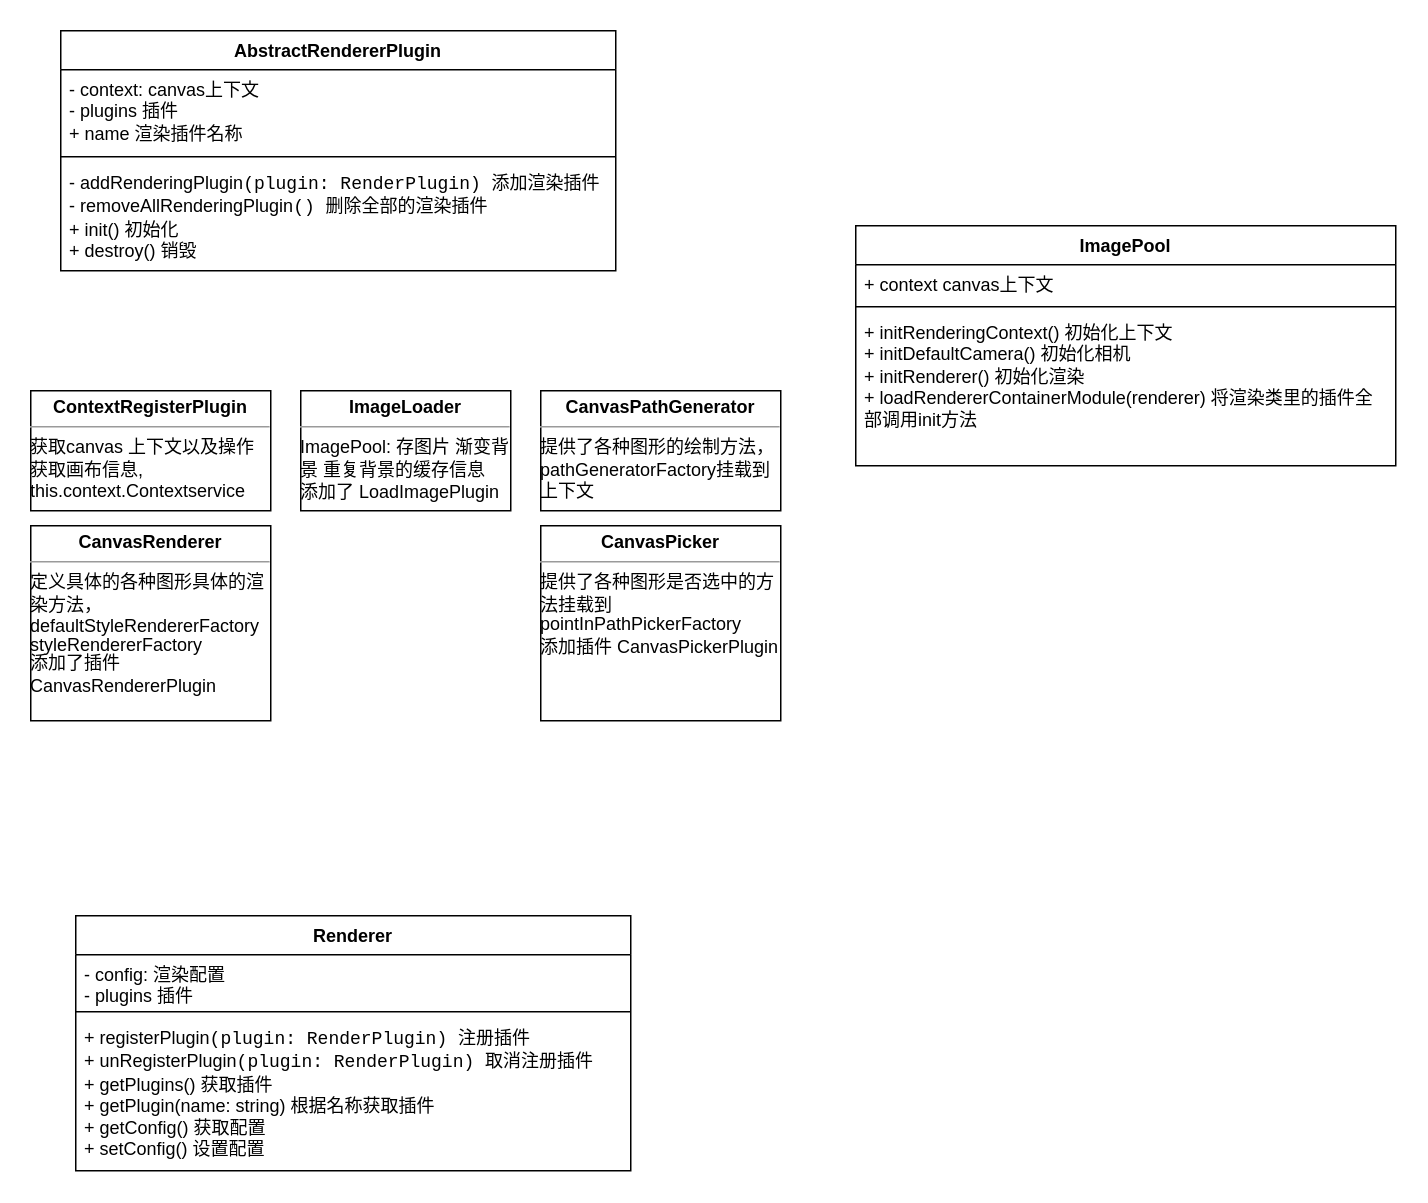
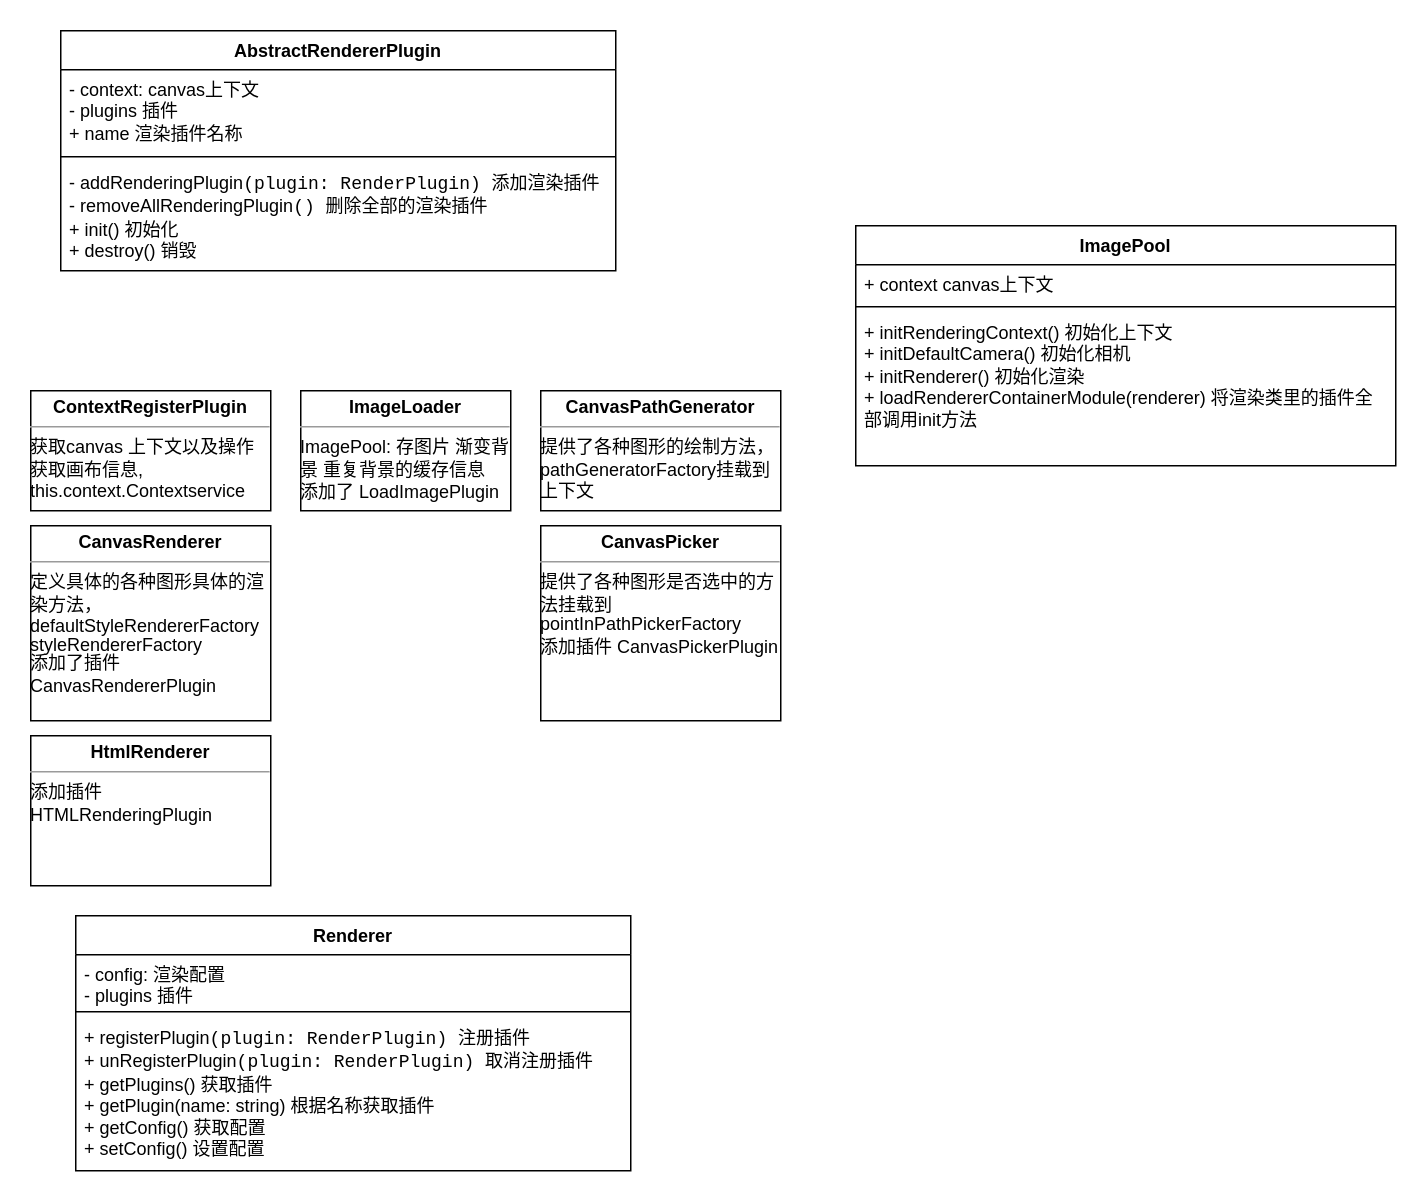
  <mxCell id="0" />
  <mxCell id="1" parent="0" />
  <mxCell id="2" value="Renderer" style="swimlane;fontStyle=1;align=center;verticalAlign=top;childLayout=stackLayout;horizontal=1;startSize=26;horizontalStack=0;resizeParent=1;resizeParentMax=0;resizeLast=0;collapsible=1;marginBottom=0;whiteSpace=wrap;html=1;" vertex="1" parent="1"><mxGeometry x="50" y="610" width="370" height="170" as="geometry" /></mxCell>
  <mxCell id="3" value="- config: 渲染配置&lt;br&gt;- plugins 插件" style="text;strokeColor=none;fillColor=none;align=left;verticalAlign=top;spacingLeft=4;spacingRight=4;overflow=hidden;rotatable=0;points=[[0,0.5],[1,0.5]];portConstraint=eastwest;whiteSpace=wrap;html=1;" vertex="1" parent="2"><mxGeometry y="26" width="370" height="34" as="geometry" /></mxCell>
  <mxCell id="4" value="" style="line;strokeWidth=1;fillColor=none;align=left;verticalAlign=middle;spacingTop=-1;spacingLeft=3;spacingRight=3;rotatable=0;labelPosition=right;points=[];portConstraint=eastwest;strokeColor=inherit;" vertex="1" parent="2"><mxGeometry y="60" width="370" height="8" as="geometry" /></mxCell>
  <mxCell id="5" value="+&amp;nbsp;registerPlugin&lt;font face=&quot;Menlo, Monaco, Courier New, monospace&quot;&gt;(plugin: RenderPlugin)&amp;nbsp;&lt;/font&gt;注册插件&lt;br&gt;+ unRegisterPlugin&lt;font style=&quot;border-color: var(--border-color);&quot; face=&quot;Menlo, Monaco, Courier New, monospace&quot;&gt;(plugin: RenderPlugin) 取消&lt;/font&gt;注册插件&lt;br&gt;+ getPlugins() 获取插件&lt;br&gt;+ getPlugin(name: string) 根据名称获取插件&lt;br&gt;+ getConfig() 获取配置&lt;br&gt;+ setConfig() 设置配置" style="text;strokeColor=none;fillColor=none;align=left;verticalAlign=top;spacingLeft=4;spacingRight=4;overflow=hidden;rotatable=0;points=[[0,0.5],[1,0.5]];portConstraint=eastwest;whiteSpace=wrap;html=1;" vertex="1" parent="2"><mxGeometry y="68" width="370" height="102" as="geometry" /></mxCell>
  <mxCell id="6" value="AbstractRendererPlugin" style="swimlane;fontStyle=1;align=center;verticalAlign=top;childLayout=stackLayout;horizontal=1;startSize=26;horizontalStack=0;resizeParent=1;resizeParentMax=0;resizeLast=0;collapsible=1;marginBottom=0;whiteSpace=wrap;html=1;" vertex="1" parent="1"><mxGeometry x="40" y="20" width="370" height="160" as="geometry" /></mxCell>
  <mxCell id="7" value="- context: canvas上下文&lt;br&gt;- plugins 插件&lt;br&gt;+ name 渲染插件名称" style="text;strokeColor=none;fillColor=none;align=left;verticalAlign=top;spacingLeft=4;spacingRight=4;overflow=hidden;rotatable=0;points=[[0,0.5],[1,0.5]];portConstraint=eastwest;whiteSpace=wrap;html=1;" vertex="1" parent="6"><mxGeometry y="26" width="370" height="54" as="geometry" /></mxCell>
  <mxCell id="8" value="" style="line;strokeWidth=1;fillColor=none;align=left;verticalAlign=middle;spacingTop=-1;spacingLeft=3;spacingRight=3;rotatable=0;labelPosition=right;points=[];portConstraint=eastwest;strokeColor=inherit;" vertex="1" parent="6"><mxGeometry y="80" width="370" height="8" as="geometry" /></mxCell>
  <mxCell id="9" value="- addRenderingPlugin&lt;font face=&quot;Menlo, Monaco, Courier New, monospace&quot;&gt;(plugin: RenderPlugin) 添加渲染&lt;/font&gt;插件&lt;br&gt;- removeAllRenderingPlugin&lt;font style=&quot;border-color: var(--border-color);&quot; face=&quot;Menlo, Monaco, Courier New, monospace&quot;&gt;() 删除全部的渲染&lt;/font&gt;插件&lt;br&gt;+ init() 初始化&lt;br&gt;+ destroy() 销毁" style="text;strokeColor=none;fillColor=none;align=left;verticalAlign=top;spacingLeft=4;spacingRight=4;overflow=hidden;rotatable=0;points=[[0,0.5],[1,0.5]];portConstraint=eastwest;whiteSpace=wrap;html=1;" vertex="1" parent="6"><mxGeometry y="88" width="370" height="72" as="geometry" /></mxCell>
  <mxCell id="10" value="ImagePool" style="swimlane;fontStyle=1;align=center;verticalAlign=top;childLayout=stackLayout;horizontal=1;startSize=26;horizontalStack=0;resizeParent=1;resizeParentMax=0;resizeLast=0;collapsible=1;marginBottom=0;whiteSpace=wrap;html=1;" vertex="1" parent="1"><mxGeometry x="570" y="150" width="360" height="160" as="geometry" /></mxCell>
  <mxCell id="11" value="+ context canvas上下文" style="text;strokeColor=none;fillColor=none;align=left;verticalAlign=top;spacingLeft=4;spacingRight=4;overflow=hidden;rotatable=0;points=[[0,0.5],[1,0.5]];portConstraint=eastwest;whiteSpace=wrap;html=1;" vertex="1" parent="10"><mxGeometry y="26" width="360" height="24" as="geometry" /></mxCell>
  <mxCell id="12" value="" style="line;strokeWidth=1;fillColor=none;align=left;verticalAlign=middle;spacingTop=-1;spacingLeft=3;spacingRight=3;rotatable=0;labelPosition=right;points=[];portConstraint=eastwest;strokeColor=inherit;" vertex="1" parent="10"><mxGeometry y="50" width="360" height="8" as="geometry" /></mxCell>
  <mxCell id="13" value="+ initRenderingContext() 初始化上下文&lt;br&gt;+ initDefaultCamera() 初始化相机&lt;br&gt;+ initRenderer() 初始化渲染&lt;br&gt;+ loadRendererContainerModule(renderer) 将渲染类里的插件全部调用init方法&amp;nbsp;&amp;nbsp;" style="text;strokeColor=none;fillColor=none;align=left;verticalAlign=top;spacingLeft=4;spacingRight=4;overflow=hidden;rotatable=0;points=[[0,0.5],[1,0.5]];portConstraint=eastwest;whiteSpace=wrap;html=1;" vertex="1" parent="10"><mxGeometry y="58" width="360" height="102" as="geometry" /></mxCell>
  <mxCell id="14" value="&lt;p style=&quot;margin:0px;margin-top:4px;text-align:center;&quot;&gt;&lt;b&gt;ImageLoader&lt;/b&gt;&lt;/p&gt;&lt;hr size=&quot;1&quot;&gt;&lt;div style=&quot;height:2px;&quot;&gt;ImagePool: 存图片 渐变背景 重复背景的缓存信息&lt;/div&gt;&lt;div style=&quot;height:2px;&quot;&gt;&lt;br&gt;&lt;/div&gt;&lt;div style=&quot;height:2px;&quot;&gt;&lt;br&gt;&lt;/div&gt;&lt;div style=&quot;height:2px;&quot;&gt;&lt;br&gt;&lt;/div&gt;&lt;div style=&quot;height:2px;&quot;&gt;&lt;br&gt;&lt;/div&gt;&lt;div style=&quot;height:2px;&quot;&gt;&lt;br&gt;&lt;/div&gt;&lt;div style=&quot;height:2px;&quot;&gt;&lt;br&gt;&lt;/div&gt;&lt;div style=&quot;height:2px;&quot;&gt;&lt;br&gt;&lt;/div&gt;&lt;div style=&quot;height:2px;&quot;&gt;&lt;br&gt;&lt;/div&gt;&lt;div style=&quot;height:2px;&quot;&gt;&lt;br&gt;&lt;/div&gt;&lt;div style=&quot;height:2px;&quot;&gt;&lt;br&gt;&lt;/div&gt;&lt;div style=&quot;height:2px;&quot;&gt;&lt;br&gt;&lt;/div&gt;&lt;div style=&quot;height:2px;&quot;&gt;&lt;br&gt;&lt;/div&gt;&lt;div style=&quot;height:2px;&quot;&gt;&lt;br&gt;&lt;/div&gt;&lt;div style=&quot;height:2px;&quot;&gt;&lt;br&gt;&lt;/div&gt;&lt;div style=&quot;height:2px;&quot;&gt;添加了 LoadImagePlugin&lt;/div&gt;&lt;div style=&quot;height:2px;&quot;&gt;&lt;br&gt;&lt;/div&gt;&lt;div style=&quot;height:2px;&quot;&gt;&lt;br&gt;&lt;/div&gt;" style="verticalAlign=top;align=left;overflow=fill;fontSize=12;fontFamily=Helvetica;html=1;whiteSpace=wrap;" vertex="1" parent="1"><mxGeometry x="200" y="260" width="140" height="80" as="geometry" /></mxCell>
  <mxCell id="15" value="&lt;p style=&quot;margin:0px;margin-top:4px;text-align:center;&quot;&gt;&lt;b&gt;ContextRegisterPlugin&lt;/b&gt;&lt;/p&gt;&lt;hr size=&quot;1&quot;&gt;&lt;div style=&quot;height:2px;&quot;&gt;获取canvas 上下文以及操作获取画布信息, this.context.Contextservice&lt;/div&gt;" style="verticalAlign=top;align=left;overflow=fill;fontSize=12;fontFamily=Helvetica;html=1;whiteSpace=wrap;" vertex="1" parent="1"><mxGeometry x="20" y="260" width="160" height="80" as="geometry" /></mxCell>
  <mxCell id="16" value="&lt;p style=&quot;margin:0px;margin-top:4px;text-align:center;&quot;&gt;&lt;b&gt;CanvasPathGenerator&lt;/b&gt;&lt;/p&gt;&lt;hr size=&quot;1&quot;&gt;&lt;div style=&quot;height:2px;&quot;&gt;提供了各种图形的绘制方法，pathGeneratorFactory挂载到上下文&lt;/div&gt;" style="verticalAlign=top;align=left;overflow=fill;fontSize=12;fontFamily=Helvetica;html=1;whiteSpace=wrap;" vertex="1" parent="1"><mxGeometry x="360" y="260" width="160" height="80" as="geometry" /></mxCell>
  <mxCell id="17" value="&lt;p style=&quot;margin:0px;margin-top:4px;text-align:center;&quot;&gt;&lt;b&gt;CanvasRenderer&lt;/b&gt;&lt;/p&gt;&lt;hr size=&quot;1&quot;&gt;&lt;div style=&quot;height:2px;&quot;&gt;定义具体的各种图形具体的渲染方法， defaultStyleRendererFactory&lt;/div&gt;&lt;div style=&quot;height:2px;&quot;&gt;&lt;br&gt;&lt;/div&gt;&lt;div style=&quot;height:2px;&quot;&gt;&lt;br&gt;&lt;/div&gt;&lt;div style=&quot;height:2px;&quot;&gt;&lt;br&gt;&lt;/div&gt;&lt;div style=&quot;height:2px;&quot;&gt;&lt;br&gt;&lt;/div&gt;&lt;div style=&quot;height:2px;&quot;&gt;&lt;br&gt;&lt;/div&gt;&lt;div style=&quot;height:2px;&quot;&gt;&lt;br&gt;&lt;/div&gt;&lt;div style=&quot;height:2px;&quot;&gt;&lt;br&gt;&lt;/div&gt;&lt;div style=&quot;height:2px;&quot;&gt;&lt;br&gt;&lt;/div&gt;&lt;div style=&quot;height:2px;&quot;&gt;&lt;br&gt;&lt;/div&gt;&lt;div style=&quot;height:2px;&quot;&gt;&lt;br&gt;&lt;/div&gt;&lt;div style=&quot;height:2px;&quot;&gt;&lt;br&gt;&lt;/div&gt;&lt;div style=&quot;height:2px;&quot;&gt;&lt;br&gt;&lt;/div&gt;&lt;div style=&quot;height:2px;&quot;&gt;&lt;br&gt;&lt;/div&gt;&lt;div style=&quot;height:2px;&quot;&gt;&lt;br&gt;&lt;/div&gt;&lt;div style=&quot;height:2px;&quot;&gt;&lt;br&gt;&lt;/div&gt;&lt;div style=&quot;height:2px;&quot;&gt;&lt;br&gt;&lt;/div&gt;&lt;div style=&quot;height:2px;&quot;&gt;&lt;br&gt;&lt;/div&gt;&lt;div style=&quot;height:2px;&quot;&gt;&lt;br&gt;&lt;/div&gt;&lt;div style=&quot;height:2px;&quot;&gt;&lt;br&gt;&lt;/div&gt;&lt;div style=&quot;height:2px;&quot;&gt;&lt;br&gt;&lt;/div&gt;&lt;div style=&quot;height:2px;&quot;&gt;styleRendererFactory&lt;/div&gt;&lt;div style=&quot;height:2px;&quot;&gt;&lt;br&gt;&lt;/div&gt;&lt;div style=&quot;height:2px;&quot;&gt;&lt;br&gt;&lt;/div&gt;&lt;div style=&quot;height:2px;&quot;&gt;&lt;br&gt;&lt;/div&gt;&lt;div style=&quot;height:2px;&quot;&gt;&lt;br&gt;&lt;/div&gt;&lt;div style=&quot;height:2px;&quot;&gt;&lt;br&gt;&lt;/div&gt;&lt;div style=&quot;height:2px;&quot;&gt;添加了插件&amp;nbsp;&lt;br&gt;CanvasRendererPlugin&lt;/div&gt;&lt;div style=&quot;height:2px;&quot;&gt;&lt;br&gt;&lt;/div&gt;" style="verticalAlign=top;align=left;overflow=fill;fontSize=12;fontFamily=Helvetica;html=1;whiteSpace=wrap;" vertex="1" parent="1"><mxGeometry x="20" y="350" width="160" height="130" as="geometry" /></mxCell>
  <mxCell id="18" value="&lt;p style=&quot;margin:0px;margin-top:4px;text-align:center;&quot;&gt;&lt;b&gt;CanvasPicker&lt;/b&gt;&lt;/p&gt;&lt;hr size=&quot;1&quot;&gt;&lt;div style=&quot;height:2px;&quot;&gt;提供了各种图形是否选中的方法挂载到&lt;/div&gt;&lt;div style=&quot;height:2px;&quot;&gt;&lt;br&gt;&lt;/div&gt;&lt;div style=&quot;height:2px;&quot;&gt;&lt;br&gt;&lt;/div&gt;&lt;div style=&quot;height:2px;&quot;&gt;&lt;br&gt;&lt;/div&gt;&lt;div style=&quot;height:2px;&quot;&gt;&lt;br&gt;&lt;/div&gt;&lt;div style=&quot;height:2px;&quot;&gt;&lt;br&gt;&lt;/div&gt;&lt;div style=&quot;height:2px;&quot;&gt;&lt;br&gt;&lt;/div&gt;&lt;div style=&quot;height:2px;&quot;&gt;&lt;br&gt;&lt;/div&gt;&lt;div style=&quot;height:2px;&quot;&gt;&lt;br&gt;&lt;/div&gt;&lt;div style=&quot;height:2px;&quot;&gt;&lt;br&gt;&lt;/div&gt;&lt;div style=&quot;height:2px;&quot;&gt;&lt;br&gt;&lt;/div&gt;&lt;div style=&quot;height:2px;&quot;&gt;&lt;br&gt;&lt;/div&gt;&lt;div style=&quot;height:2px;&quot;&gt;&lt;br&gt;&lt;/div&gt;&lt;div style=&quot;height:2px;&quot;&gt;&lt;br&gt;&lt;/div&gt;&lt;div style=&quot;height:2px;&quot;&gt;pointInPathPickerFactory&lt;br&gt;添加插件 CanvasPickerPlugin&lt;/div&gt;" style="verticalAlign=top;align=left;overflow=fill;fontSize=12;fontFamily=Helvetica;html=1;whiteSpace=wrap;" vertex="1" parent="1"><mxGeometry x="360" y="350" width="160" height="130" as="geometry" /></mxCell>
+ <mxCell id="19" value="&lt;p style=&quot;margin:0px;margin-top:4px;text-align:center;&quot;&gt;&lt;b&gt;HtmlRenderer&lt;/b&gt;&lt;/p&gt;&lt;hr size=&quot;1&quot;&gt;&lt;div style=&quot;height:2px;&quot;&gt;添加插件 HTMLRenderingPlugin&lt;/div&gt;" style="verticalAlign=top;align=left;overflow=fill;fontSize=12;fontFamily=Helvetica;html=1;whiteSpace=wrap;" vertex="1" parent="1"><mxGeometry x="20" y="490" width="160" height="100" as="geometry" /></mxCell>
